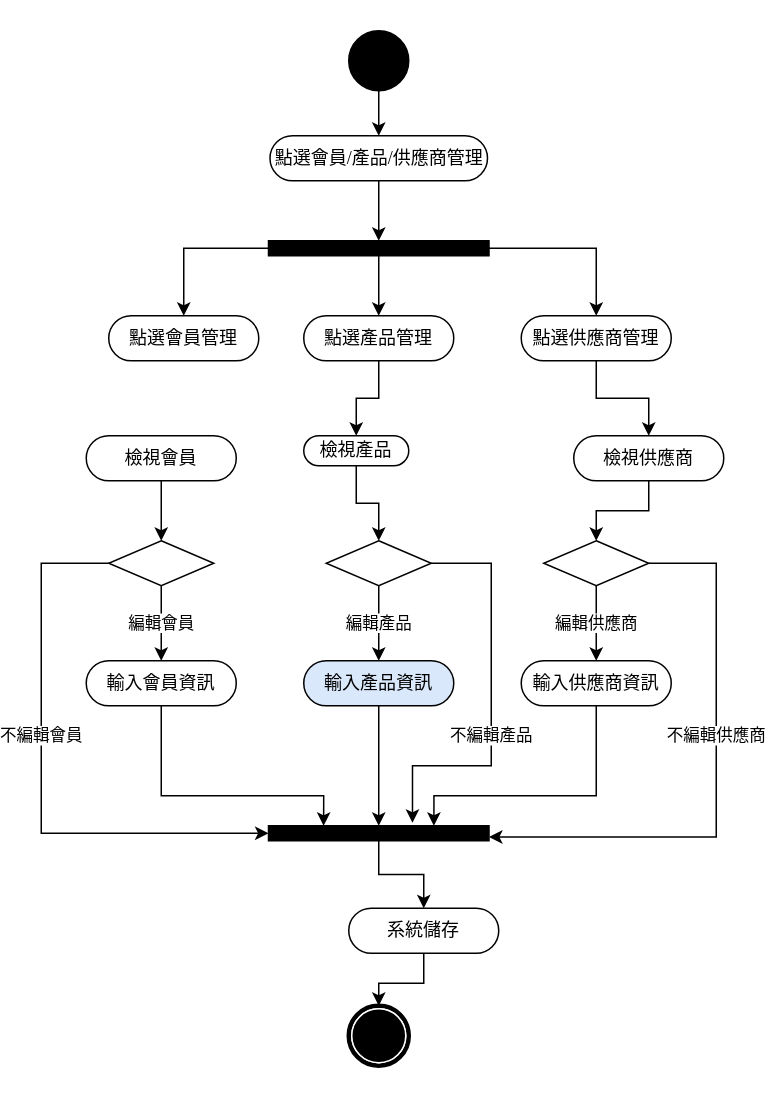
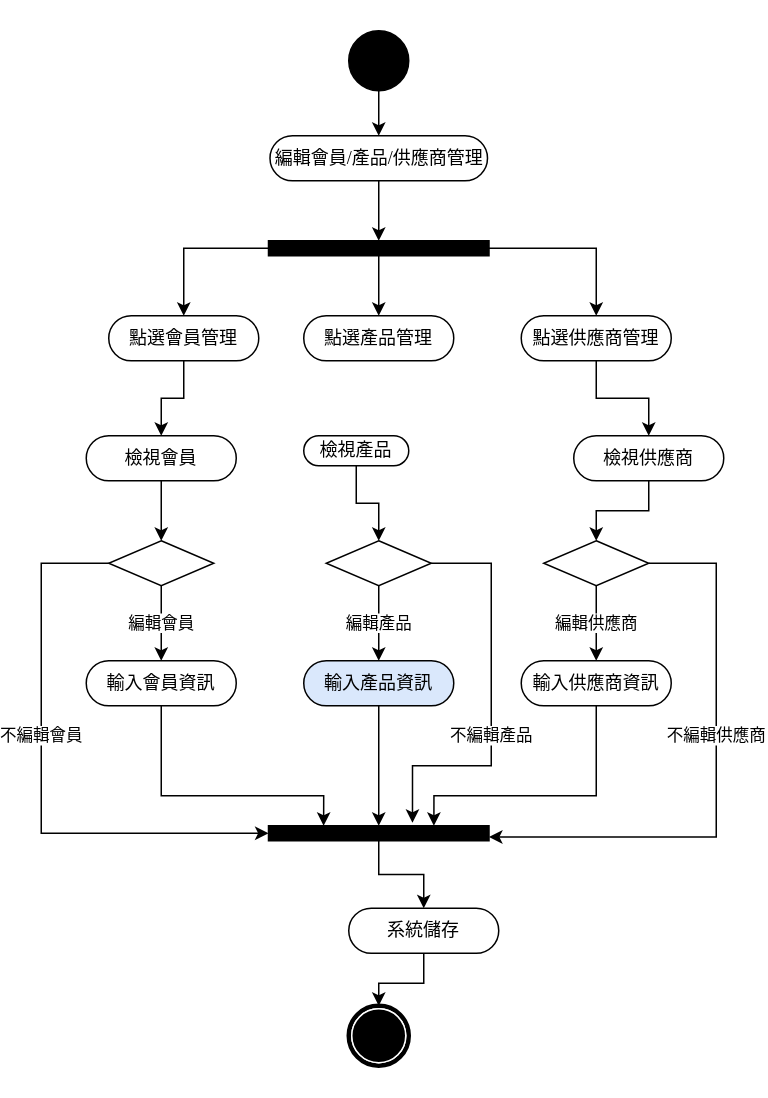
  <mxCell id="0" />
  <mxCell id="1" parent="0" />
  <mxCell id="2" style="edgeStyle=orthogonalEdgeStyle;rounded=0;orthogonalLoop=1;jettySize=auto;html=1;entryX=0.5;entryY=0;entryDx=0;entryDy=0;" parent="1" source="3" target="5" edge="1"><mxGeometry relative="1" as="geometry" /></mxCell>
  <mxCell id="3" value="" style="ellipse;whiteSpace=wrap;html=1;rounded=0;shadow=0;comic=0;labelBackgroundColor=none;strokeWidth=1;fillColor=#000000;fontFamily=Verdana;fontSize=12;align=center;" parent="1" vertex="1"><mxGeometry x="225" y="20" width="40" height="40" as="geometry" /></mxCell>
  <mxCell id="4" style="edgeStyle=orthogonalEdgeStyle;rounded=0;orthogonalLoop=1;jettySize=auto;html=1;entryX=0.5;entryY=0;entryDx=0;entryDy=0;" parent="1" source="5" target="9" edge="1"><mxGeometry relative="1" as="geometry" /></mxCell>
- <mxCell id="5" value="點選會員/產品/供應商管理" style="rounded=1;whiteSpace=wrap;html=1;shadow=0;comic=0;labelBackgroundColor=none;strokeWidth=1;fontFamily=Verdana;fontSize=12;align=center;arcSize=50;" parent="1" vertex="1"><mxGeometry x="172.5" y="90" width="145" height="30" as="geometry" /></mxCell>
+ <mxCell id="5" value="編輯會員/產品/供應商管理" style="rounded=1;whiteSpace=wrap;html=1;shadow=0;comic=0;labelBackgroundColor=none;strokeWidth=1;fontFamily=Verdana;fontSize=12;align=center;arcSize=50;" parent="1" vertex="1"><mxGeometry x="172.5" y="90" width="145" height="30" as="geometry" /></mxCell>
  <mxCell id="6" style="edgeStyle=orthogonalEdgeStyle;rounded=0;orthogonalLoop=1;jettySize=auto;html=1;entryX=0.5;entryY=0;entryDx=0;entryDy=0;" parent="1" source="9" target="12" edge="1"><mxGeometry relative="1" as="geometry" /></mxCell>
  <mxCell id="7" style="edgeStyle=orthogonalEdgeStyle;rounded=0;orthogonalLoop=1;jettySize=auto;html=1;entryX=0.5;entryY=0;entryDx=0;entryDy=0;exitX=1;exitY=0.5;exitDx=0;exitDy=0;" parent="1" source="9" target="20" edge="1"><mxGeometry relative="1" as="geometry" /></mxCell>
  <mxCell id="8" style="edgeStyle=orthogonalEdgeStyle;rounded=0;orthogonalLoop=1;jettySize=auto;html=1;entryX=0.5;entryY=0;entryDx=0;entryDy=0;" edge="1" parent="1" source="9" target="16"><mxGeometry relative="1" as="geometry" /></mxCell>
  <mxCell id="9" value="" style="whiteSpace=wrap;html=1;rounded=0;shadow=0;comic=0;labelBackgroundColor=none;strokeWidth=1;fillColor=#000000;fontFamily=Verdana;fontSize=12;align=center;rotation=0;" parent="1" vertex="1"><mxGeometry x="171.5" y="160" width="147" height="10" as="geometry" /></mxCell>
  <mxCell id="10" value="" style="shape=mxgraph.bpmn.shape;html=1;verticalLabelPosition=bottom;labelBackgroundColor=#ffffff;verticalAlign=top;perimeter=ellipsePerimeter;outline=end;symbol=terminate;rounded=0;shadow=0;comic=0;strokeWidth=1;fontFamily=Verdana;fontSize=12;align=center;" parent="1" vertex="1"><mxGeometry x="225" y="670" width="40" height="40" as="geometry" /></mxCell>
+ <mxCell id="11" value="" style="edgeStyle=orthogonalEdgeStyle;rounded=0;orthogonalLoop=1;jettySize=auto;html=1;entryX=0.5;entryY=0;entryDx=0;entryDy=0;" parent="1" source="12" target="28" edge="1"><mxGeometry relative="1" as="geometry"><mxPoint x="100" y="290" as="targetPoint" /></mxGeometry></mxCell>
  <mxCell id="12" value="點選會員管理" style="rounded=1;whiteSpace=wrap;html=1;shadow=0;comic=0;labelBackgroundColor=none;strokeWidth=1;fontFamily=Verdana;fontSize=12;align=center;arcSize=50;" parent="1" vertex="1"><mxGeometry x="65" y="210" width="100" height="30" as="geometry" /></mxCell>
  <mxCell id="13" style="edgeStyle=orthogonalEdgeStyle;rounded=0;orthogonalLoop=1;jettySize=auto;html=1;entryX=0.25;entryY=0;entryDx=0;entryDy=0;exitX=0.5;exitY=1;exitDx=0;exitDy=0;" parent="1" source="14" target="24" edge="1"><mxGeometry relative="1" as="geometry"><Array as="points"><mxPoint x="100" y="530" /><mxPoint x="208" y="530" /></Array></mxGeometry></mxCell>
  <mxCell id="14" value="輸入會員資訊" style="rounded=1;whiteSpace=wrap;html=1;shadow=0;comic=0;labelBackgroundColor=none;strokeWidth=1;fontFamily=Verdana;fontSize=12;align=center;arcSize=50;" parent="1" vertex="1"><mxGeometry x="50" y="440" width="100" height="30" as="geometry" /></mxCell>
- <mxCell id="15" value="" style="edgeStyle=orthogonalEdgeStyle;rounded=0;orthogonalLoop=1;jettySize=auto;html=1;entryX=0.5;entryY=0;entryDx=0;entryDy=0;" parent="1" source="16" target="33" edge="1"><mxGeometry relative="1" as="geometry"><mxPoint x="245" y="290" as="targetPoint" /></mxGeometry></mxCell>
  <mxCell id="16" value="點選產品管理" style="rounded=1;whiteSpace=wrap;html=1;shadow=0;comic=0;labelBackgroundColor=none;strokeWidth=1;fontFamily=Verdana;fontSize=12;align=center;arcSize=50;" parent="1" vertex="1"><mxGeometry x="195" y="210" width="100" height="30" as="geometry" /></mxCell>
  <mxCell id="17" style="edgeStyle=orthogonalEdgeStyle;rounded=0;orthogonalLoop=1;jettySize=auto;html=1;entryX=0.5;entryY=0;entryDx=0;entryDy=0;" parent="1" source="18" target="24" edge="1"><mxGeometry relative="1" as="geometry" /></mxCell>
  <mxCell id="18" value="輸入產品資訊" style="rounded=1;whiteSpace=wrap;html=1;shadow=0;comic=0;labelBackgroundColor=none;strokeWidth=1;fontFamily=Verdana;fontSize=12;align=center;arcSize=50;fillColor=#dae8fc;" parent="1" vertex="1"><mxGeometry x="195" y="440" width="100" height="30" as="geometry" /></mxCell>
  <mxCell id="19" value="" style="edgeStyle=orthogonalEdgeStyle;rounded=0;orthogonalLoop=1;jettySize=auto;html=1;entryX=0.5;entryY=0;entryDx=0;entryDy=0;" parent="1" source="20" target="35" edge="1"><mxGeometry relative="1" as="geometry"><mxPoint x="390" y="290" as="targetPoint" /></mxGeometry></mxCell>
  <mxCell id="20" value="點選供應商管理" style="rounded=1;whiteSpace=wrap;html=1;shadow=0;comic=0;labelBackgroundColor=none;strokeWidth=1;fontFamily=Verdana;fontSize=12;align=center;arcSize=50;" parent="1" vertex="1"><mxGeometry x="340" y="210" width="100" height="30" as="geometry" /></mxCell>
  <mxCell id="21" style="edgeStyle=orthogonalEdgeStyle;rounded=0;orthogonalLoop=1;jettySize=auto;html=1;entryX=0.75;entryY=0;entryDx=0;entryDy=0;exitX=0.5;exitY=1;exitDx=0;exitDy=0;" parent="1" source="22" target="24" edge="1"><mxGeometry relative="1" as="geometry"><mxPoint x="400" y="470" as="sourcePoint" /><Array as="points"><mxPoint x="390" y="530" /><mxPoint x="282" y="530" /></Array></mxGeometry></mxCell>
  <mxCell id="22" value="輸入供應商資訊" style="rounded=1;whiteSpace=wrap;html=1;shadow=0;comic=0;labelBackgroundColor=none;strokeWidth=1;fontFamily=Verdana;fontSize=12;align=center;arcSize=50;" parent="1" vertex="1"><mxGeometry x="340" y="440" width="100" height="30" as="geometry" /></mxCell>
  <mxCell id="23" style="edgeStyle=orthogonalEdgeStyle;rounded=0;orthogonalLoop=1;jettySize=auto;html=1;entryX=0.5;entryY=0;entryDx=0;entryDy=0;entryPerimeter=0;" parent="1" source="24" target="26" edge="1"><mxGeometry relative="1" as="geometry"><mxPoint x="245" y="600" as="targetPoint" /></mxGeometry></mxCell>
  <mxCell id="24" value="" style="whiteSpace=wrap;html=1;rounded=0;shadow=0;comic=0;labelBackgroundColor=none;strokeWidth=1;fillColor=#000000;fontFamily=Verdana;fontSize=12;align=center;rotation=0;" parent="1" vertex="1"><mxGeometry x="171.5" y="550" width="147" height="10" as="geometry" /></mxCell>
  <mxCell id="25" style="edgeStyle=orthogonalEdgeStyle;rounded=0;orthogonalLoop=1;jettySize=auto;html=1;entryX=0.5;entryY=0;entryDx=0;entryDy=0;" parent="1" source="26" target="10" edge="1"><mxGeometry relative="1" as="geometry"><mxPoint x="245" y="670" as="targetPoint" /></mxGeometry></mxCell>
  <mxCell id="26" value="系統儲存" style="rounded=1;whiteSpace=wrap;html=1;shadow=0;comic=0;labelBackgroundColor=none;strokeWidth=1;fontFamily=Verdana;fontSize=12;align=center;arcSize=50;" parent="1" vertex="1"><mxGeometry x="225" y="605" width="100" height="30" as="geometry" /></mxCell>
  <mxCell id="27" style="edgeStyle=orthogonalEdgeStyle;rounded=0;orthogonalLoop=1;jettySize=auto;html=1;entryX=0.5;entryY=0;entryDx=0;entryDy=0;" parent="1" source="28" target="30" edge="1"><mxGeometry relative="1" as="geometry" /></mxCell>
  <mxCell id="28" value="檢視會員" style="rounded=1;whiteSpace=wrap;html=1;shadow=0;comic=0;labelBackgroundColor=none;strokeWidth=1;fontFamily=Verdana;fontSize=12;align=center;arcSize=50;" parent="1" vertex="1"><mxGeometry x="50" y="290" width="100" height="30" as="geometry" /></mxCell>
  <mxCell id="29" value="不編輯會員" style="edgeStyle=orthogonalEdgeStyle;rounded=0;orthogonalLoop=1;jettySize=auto;html=1;entryX=0;entryY=0.5;entryDx=0;entryDy=0;exitX=0;exitY=0.5;exitDx=0;exitDy=0;" parent="1" source="30" target="24" edge="1"><mxGeometry x="-0.15" relative="1" as="geometry"><Array as="points"><mxPoint x="20" y="375" /><mxPoint x="20" y="555" /></Array><mxPoint x="320" y="755" as="targetPoint" /><mxPoint as="offset" /></mxGeometry></mxCell>
  <mxCell id="30" value="" style="rhombus;whiteSpace=wrap;html=1;" parent="1" vertex="1"><mxGeometry x="65" y="360" width="70" height="30" as="geometry" /></mxCell>
  <mxCell id="31" value="編輯會員" style="edgeStyle=orthogonalEdgeStyle;rounded=0;orthogonalLoop=1;jettySize=auto;html=1;entryX=0.5;entryY=0;entryDx=0;entryDy=0;exitX=0.5;exitY=1;exitDx=0;exitDy=0;" parent="1" source="30" target="14" edge="1"><mxGeometry relative="1" as="geometry"><mxPoint x="133" y="560" as="targetPoint" /><mxPoint x="132" y="500" as="sourcePoint" /></mxGeometry></mxCell>
  <mxCell id="32" style="edgeStyle=orthogonalEdgeStyle;rounded=0;orthogonalLoop=1;jettySize=auto;html=1;entryX=0.5;entryY=0;entryDx=0;entryDy=0;" parent="1" source="33" target="38" edge="1"><mxGeometry relative="1" as="geometry" /></mxCell>
  <mxCell id="33" value="檢視產品" style="rounded=1;whiteSpace=wrap;html=1;shadow=0;comic=0;labelBackgroundColor=none;strokeWidth=1;fontFamily=Verdana;fontSize=12;align=center;arcSize=50;" parent="1" vertex="1"><mxGeometry x="195" y="290" width="70" height="20" as="geometry" /></mxCell>
  <mxCell id="34" style="edgeStyle=orthogonalEdgeStyle;rounded=0;orthogonalLoop=1;jettySize=auto;html=1;entryX=0.5;entryY=0;entryDx=0;entryDy=0;" parent="1" source="35" target="41" edge="1"><mxGeometry relative="1" as="geometry" /></mxCell>
  <mxCell id="35" value="檢視供應商" style="rounded=1;whiteSpace=wrap;html=1;shadow=0;comic=0;labelBackgroundColor=none;strokeWidth=1;fontFamily=Verdana;fontSize=12;align=center;arcSize=50;" parent="1" vertex="1"><mxGeometry x="375" y="290" width="100" height="30" as="geometry" /></mxCell>
  <mxCell id="36" value="編輯產品" style="edgeStyle=orthogonalEdgeStyle;rounded=0;orthogonalLoop=1;jettySize=auto;html=1;entryX=0.5;entryY=0;entryDx=0;entryDy=0;" parent="1" source="38" target="18" edge="1"><mxGeometry relative="1" as="geometry" /></mxCell>
  <mxCell id="37" value="不編輯產品" style="edgeStyle=orthogonalEdgeStyle;rounded=0;orthogonalLoop=1;jettySize=auto;html=1;entryX=0.653;entryY=-0.2;entryDx=0;entryDy=0;entryPerimeter=0;" parent="1" source="38" target="24" edge="1"><mxGeometry x="0.168" relative="1" as="geometry"><Array as="points"><mxPoint x="320" y="375" /><mxPoint x="320" y="510" /><mxPoint x="268" y="510" /></Array><mxPoint as="offset" /></mxGeometry></mxCell>
  <mxCell id="38" value="" style="rhombus;whiteSpace=wrap;html=1;" parent="1" vertex="1"><mxGeometry x="210" y="360" width="70" height="30" as="geometry" /></mxCell>
  <mxCell id="39" value="編輯供應商" style="edgeStyle=orthogonalEdgeStyle;rounded=0;orthogonalLoop=1;jettySize=auto;html=1;entryX=0.5;entryY=0;entryDx=0;entryDy=0;" parent="1" source="41" target="22" edge="1"><mxGeometry relative="1" as="geometry" /></mxCell>
  <mxCell id="40" value="不編輯供應商" style="edgeStyle=orthogonalEdgeStyle;rounded=0;orthogonalLoop=1;jettySize=auto;html=1;entryX=1;entryY=0.75;entryDx=0;entryDy=0;" parent="1" source="41" target="24" edge="1"><mxGeometry x="-0.156" relative="1" as="geometry"><Array as="points"><mxPoint x="470" y="375" /><mxPoint x="470" y="558" /></Array><mxPoint as="offset" /></mxGeometry></mxCell>
  <mxCell id="41" value="" style="rhombus;whiteSpace=wrap;html=1;" parent="1" vertex="1"><mxGeometry x="355" y="360" width="70" height="30" as="geometry" /></mxCell>
